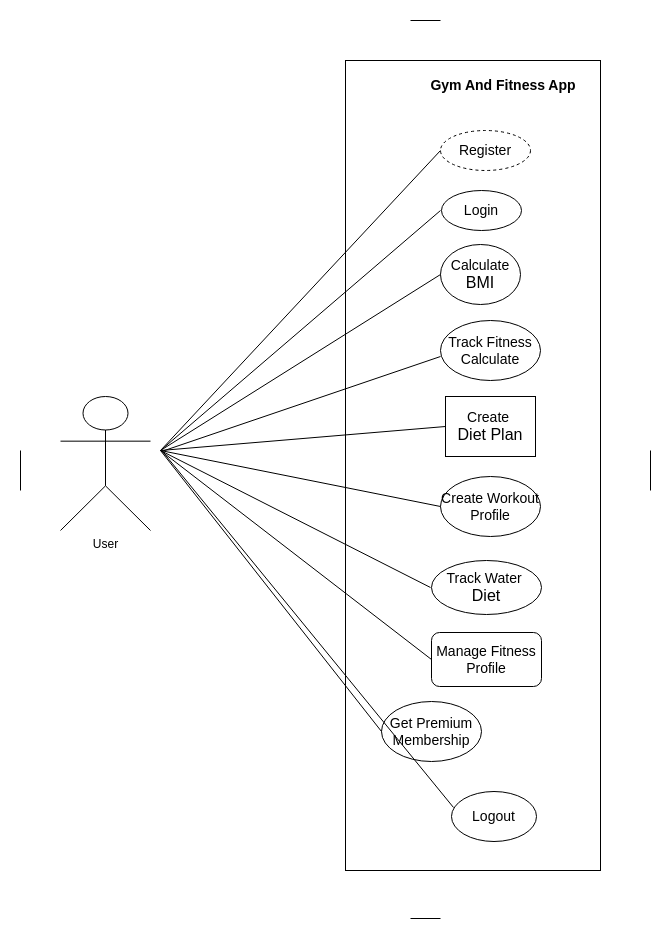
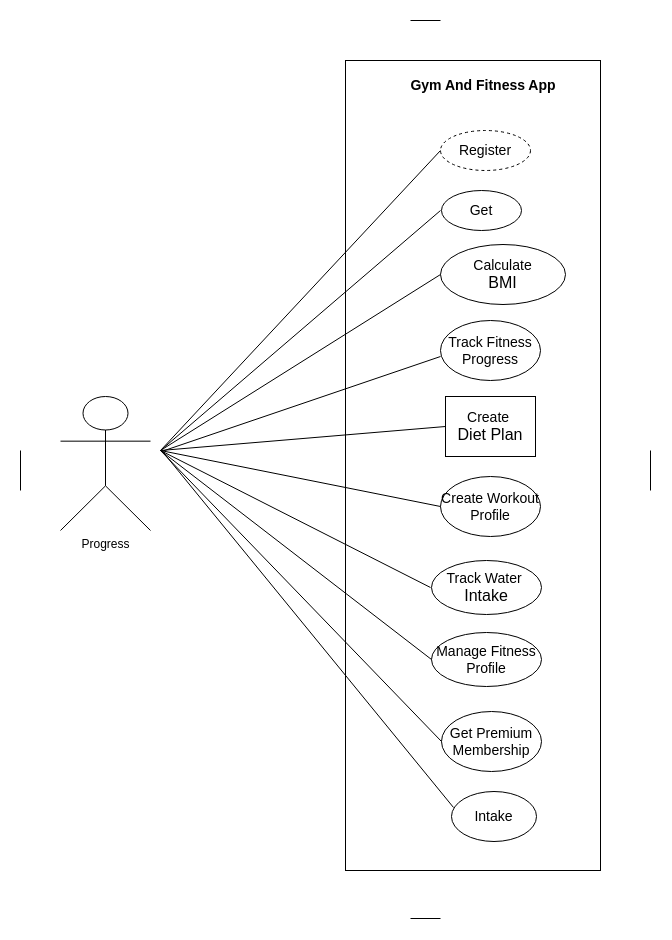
  <mxCell id="0" />
  <mxCell id="1" parent="0" />
  <mxCell id="2" value="" style="rounded=0;whiteSpace=wrap;html=1;" parent="1" vertex="1"><mxGeometry x="345" y="60" width="255" height="810" as="geometry" /></mxCell>
- <mxCell id="3" value="User" style="shape=umlActor;verticalLabelPosition=bottom;verticalAlign=top;html=1;outlineConnect=0;" parent="1" vertex="1"><mxGeometry x="60" y="396" width="90" height="134" as="geometry" /></mxCell>
- <mxCell id="4" value="&lt;b&gt;&lt;font style=&quot;font-size: 14px;&quot;&gt;Gym And Fitness App&lt;/font&gt;&lt;/b&gt;" style="text;html=1;align=center;verticalAlign=middle;whiteSpace=wrap;rounded=0;" parent="1" vertex="1"><mxGeometry x="421" y="70" width="164" height="30" as="geometry" /></mxCell>
+ <mxCell id="3" value="Progress" style="shape=umlActor;verticalLabelPosition=bottom;verticalAlign=top;html=1;outlineConnect=0;" parent="1" vertex="1"><mxGeometry x="60" y="396" width="90" height="134" as="geometry" /></mxCell>
+ <mxCell id="4" value="&lt;b&gt;&lt;font style=&quot;font-size: 14px;&quot;&gt;Gym And Fitness App&lt;/font&gt;&lt;/b&gt;" style="text;html=1;align=center;verticalAlign=middle;whiteSpace=wrap;rounded=0;" parent="1" vertex="1"><mxGeometry x="401" y="70" width="164" height="30" as="geometry" /></mxCell>
  <mxCell id="5" value="&lt;font style=&quot;font-size: 14px;&quot;&gt;Register&lt;/font&gt;" style="ellipse;whiteSpace=wrap;html=1;dashed=1;" parent="1" vertex="1"><mxGeometry x="440" y="130" width="90" height="40" as="geometry" /></mxCell>
- <mxCell id="6" value="&lt;font style=&quot;font-size: 14px;&quot;&gt;Login&lt;/font&gt;" style="ellipse;whiteSpace=wrap;html=1;" parent="1" vertex="1"><mxGeometry x="441" y="190" width="80" height="40" as="geometry" /></mxCell>
- <mxCell id="7" value="&lt;font style=&quot;font-size: 14px;&quot;&gt;Calculate&lt;/font&gt;&lt;div&gt;&lt;font size=&quot;3&quot;&gt;BMI&lt;/font&gt;&lt;/div&gt;" style="ellipse;whiteSpace=wrap;html=1;" parent="1" vertex="1"><mxGeometry x="440" y="244" width="80" height="60" as="geometry" /></mxCell>
- <mxCell id="8" value="&lt;font style=&quot;font-size: 14px;&quot;&gt;Track Fitness Calculate&lt;/font&gt;" style="ellipse;whiteSpace=wrap;html=1;" parent="1" vertex="1"><mxGeometry x="440" y="320" width="100" height="60" as="geometry" /></mxCell>
+ <mxCell id="6" value="&lt;font style=&quot;font-size: 14px;&quot;&gt;Get&lt;/font&gt;" style="ellipse;whiteSpace=wrap;html=1;" parent="1" vertex="1"><mxGeometry x="441" y="190" width="80" height="40" as="geometry" /></mxCell>
+ <mxCell id="7" value="&lt;font style=&quot;font-size: 14px;&quot;&gt;Calculate&lt;/font&gt;&lt;div&gt;&lt;font size=&quot;3&quot;&gt;BMI&lt;/font&gt;&lt;/div&gt;" style="ellipse;whiteSpace=wrap;html=1;" parent="1" vertex="1"><mxGeometry x="440" y="244" width="125" height="60" as="geometry" /></mxCell>
+ <mxCell id="8" value="&lt;font style=&quot;font-size: 14px;&quot;&gt;Track Fitness Progress&lt;/font&gt;" style="ellipse;whiteSpace=wrap;html=1;" parent="1" vertex="1"><mxGeometry x="440" y="320" width="100" height="60" as="geometry" /></mxCell>
  <mxCell id="9" value="&lt;font style=&quot;font-size: 14px;&quot;&gt;Create&amp;nbsp;&lt;/font&gt;&lt;div&gt;&lt;font size=&quot;3&quot;&gt;Diet Plan&lt;/font&gt;&lt;/div&gt;" style="whiteSpace=wrap;html=1;rounded=0;" parent="1" vertex="1"><mxGeometry x="445" y="396" width="90" height="60" as="geometry" /></mxCell>
- <mxCell id="10" value="&lt;font style=&quot;font-size: 14px;&quot;&gt;Track Water&amp;nbsp;&lt;/font&gt;&lt;div&gt;&lt;font size=&quot;3&quot;&gt;Diet&lt;/font&gt;&lt;/div&gt;" style="ellipse;whiteSpace=wrap;html=1;" parent="1" vertex="1"><mxGeometry x="431" y="560" width="110" height="54" as="geometry" /></mxCell>
- <mxCell id="11" value="&lt;font style=&quot;font-size: 14px;&quot;&gt;Manage Fitness Profile&lt;/font&gt;" style="whiteSpace=wrap;html=1;rounded=1;" parent="1" vertex="1"><mxGeometry x="431" y="632" width="110" height="54" as="geometry" /></mxCell>
+ <mxCell id="10" value="&lt;font style=&quot;font-size: 14px;&quot;&gt;Track Water&amp;nbsp;&lt;/font&gt;&lt;div&gt;&lt;font size=&quot;3&quot;&gt;Intake&lt;/font&gt;&lt;/div&gt;" style="ellipse;whiteSpace=wrap;html=1;" parent="1" vertex="1"><mxGeometry x="431" y="560" width="110" height="54" as="geometry" /></mxCell>
+ <mxCell id="11" value="&lt;font style=&quot;font-size: 14px;&quot;&gt;Manage Fitness Profile&lt;/font&gt;" style="ellipse;whiteSpace=wrap;html=1;" parent="1" vertex="1"><mxGeometry x="431" y="632" width="110" height="54" as="geometry" /></mxCell>
  <mxCell id="12" value="&lt;font style=&quot;font-size: 14px;&quot;&gt;Create Workout Profile&lt;/font&gt;" style="ellipse;whiteSpace=wrap;html=1;" parent="1" vertex="1"><mxGeometry x="440" y="476" width="100" height="60" as="geometry" /></mxCell>
- <mxCell id="13" value="&lt;font style=&quot;font-size: 14px;&quot;&gt;Logout&lt;/font&gt;" style="ellipse;whiteSpace=wrap;html=1;" parent="1" vertex="1"><mxGeometry x="451" y="791" width="85" height="50" as="geometry" /></mxCell>
- <mxCell id="14" value="&lt;font style=&quot;font-size: 14px;&quot;&gt;Get Premium Membership&lt;/font&gt;" style="ellipse;whiteSpace=wrap;html=1;" parent="1" vertex="1"><mxGeometry x="381" y="701" width="100" height="60" as="geometry" /></mxCell>
+ <mxCell id="13" value="&lt;font style=&quot;font-size: 14px;&quot;&gt;Intake&lt;/font&gt;" style="ellipse;whiteSpace=wrap;html=1;" parent="1" vertex="1"><mxGeometry x="451" y="791" width="85" height="50" as="geometry" /></mxCell>
+ <mxCell id="14" value="&lt;font style=&quot;font-size: 14px;&quot;&gt;Get Premium Membership&lt;/font&gt;" style="ellipse;whiteSpace=wrap;html=1;" parent="1" vertex="1"><mxGeometry x="441" y="711" width="100" height="60" as="geometry" /></mxCell>
  <mxCell id="15" value="" style="endArrow=none;html=1;rounded=0;entryX=0;entryY=0.5;entryDx=0;entryDy=0;" parent="1" target="5" edge="1"><mxGeometry width="50" height="50" relative="1" as="geometry"><mxPoint x="160" y="450" as="sourcePoint" /><mxPoint x="280" y="420" as="targetPoint" /></mxGeometry></mxCell>
  <mxCell id="16" value="" style="endArrow=none;html=1;rounded=0;entryX=0;entryY=0.5;entryDx=0;entryDy=0;" parent="1" edge="1"><mxGeometry width="50" height="50" relative="1" as="geometry"><mxPoint x="160" y="450" as="sourcePoint" /><mxPoint x="440" y="210" as="targetPoint" /></mxGeometry></mxCell>
  <mxCell id="17" value="" style="endArrow=none;html=1;rounded=0;entryX=0;entryY=0.5;entryDx=0;entryDy=0;" parent="1" target="7" edge="1"><mxGeometry width="50" height="50" relative="1" as="geometry"><mxPoint x="160" y="450" as="sourcePoint" /><mxPoint x="440" y="210" as="targetPoint" /></mxGeometry></mxCell>
  <mxCell id="18" value="" style="endArrow=none;html=1;rounded=0;entryX=0;entryY=0.5;entryDx=0;entryDy=0;" parent="1" edge="1"><mxGeometry width="50" height="50" relative="1" as="geometry"><mxPoint x="161" y="451" as="sourcePoint" /><mxPoint x="440" y="356" as="targetPoint" /></mxGeometry></mxCell>
  <mxCell id="19" value="" style="endArrow=none;html=1;rounded=0;entryX=0;entryY=0.5;entryDx=0;entryDy=0;" parent="1" target="9" edge="1"><mxGeometry width="50" height="50" relative="1" as="geometry"><mxPoint x="160" y="450" as="sourcePoint" /><mxPoint x="679" y="420" as="targetPoint" /></mxGeometry></mxCell>
  <mxCell id="20" value="" style="endArrow=none;html=1;rounded=0;entryX=0;entryY=0.5;entryDx=0;entryDy=0;" parent="1" target="12" edge="1"><mxGeometry width="50" height="50" relative="1" as="geometry"><mxPoint x="160" y="450" as="sourcePoint" /><mxPoint x="775" y="490" as="targetPoint" /></mxGeometry></mxCell>
  <mxCell id="21" value="" style="endArrow=none;html=1;rounded=0;" parent="1" edge="1"><mxGeometry width="50" height="50" relative="1" as="geometry"><mxPoint x="160" y="450" as="sourcePoint" /><mxPoint x="430" y="587" as="targetPoint" /></mxGeometry></mxCell>
  <mxCell id="22" value="" style="endArrow=none;html=1;rounded=0;entryX=0;entryY=0.5;entryDx=0;entryDy=0;" parent="1" target="11" edge="1"><mxGeometry width="50" height="50" relative="1" as="geometry"><mxPoint x="160" y="450" as="sourcePoint" /><mxPoint x="590" y="757" as="targetPoint" /></mxGeometry></mxCell>
  <mxCell id="23" value="" style="endArrow=none;html=1;rounded=0;entryX=0;entryY=0.5;entryDx=0;entryDy=0;" parent="1" target="14" edge="1"><mxGeometry width="50" height="50" relative="1" as="geometry"><mxPoint x="160" y="450" as="sourcePoint" /><mxPoint x="561" y="839" as="targetPoint" /></mxGeometry></mxCell>
  <mxCell id="24" value="" style="endArrow=none;html=1;rounded=0;entryX=0;entryY=0.5;entryDx=0;entryDy=0;" parent="1" edge="1"><mxGeometry width="50" height="50" relative="1" as="geometry"><mxPoint x="162" y="451" as="sourcePoint" /><mxPoint x="453" y="807" as="targetPoint" /></mxGeometry></mxCell>
  <mxCell id="25" value="" style="endArrow=none;html=1;rounded=0;" edge="1" parent="1"><mxGeometry width="50" height="50" relative="1" as="geometry"><mxPoint x="20" y="490" as="sourcePoint" /><mxPoint x="20" y="450" as="targetPoint" /><Array as="points"><mxPoint x="20" y="450" /></Array></mxGeometry></mxCell>
  <mxCell id="26" value="" style="endArrow=none;html=1;rounded=0;" edge="1" parent="1"><mxGeometry width="50" height="50" relative="1" as="geometry"><mxPoint x="650" y="490" as="sourcePoint" /><mxPoint x="650" y="450" as="targetPoint" /><Array as="points"><mxPoint x="650" y="450" /></Array></mxGeometry></mxCell>
  <mxCell id="27" value="" style="endArrow=none;html=1;rounded=0;" edge="1" parent="1"><mxGeometry width="50" height="50" relative="1" as="geometry"><mxPoint x="410" y="918" as="sourcePoint" /><mxPoint x="440" y="918" as="targetPoint" /></mxGeometry></mxCell>
  <mxCell id="28" value="" style="endArrow=none;html=1;rounded=0;" edge="1" parent="1"><mxGeometry width="50" height="50" relative="1" as="geometry"><mxPoint x="410" y="20" as="sourcePoint" /><mxPoint x="440" y="20" as="targetPoint" /></mxGeometry></mxCell>
